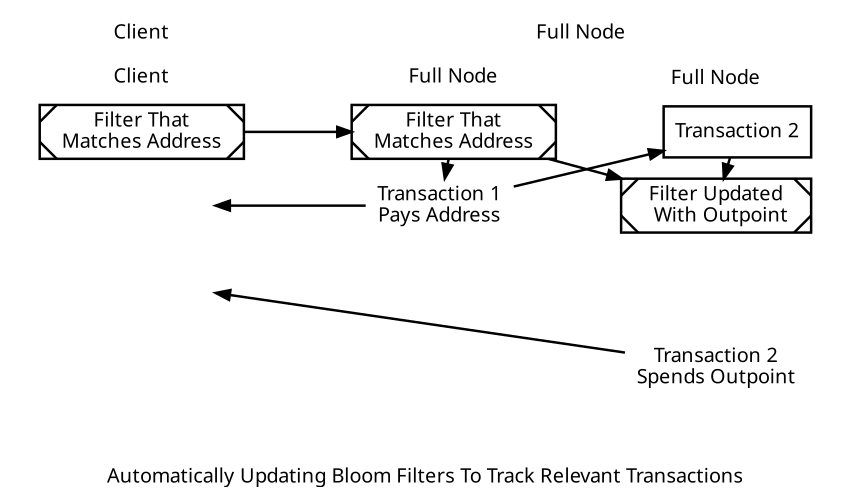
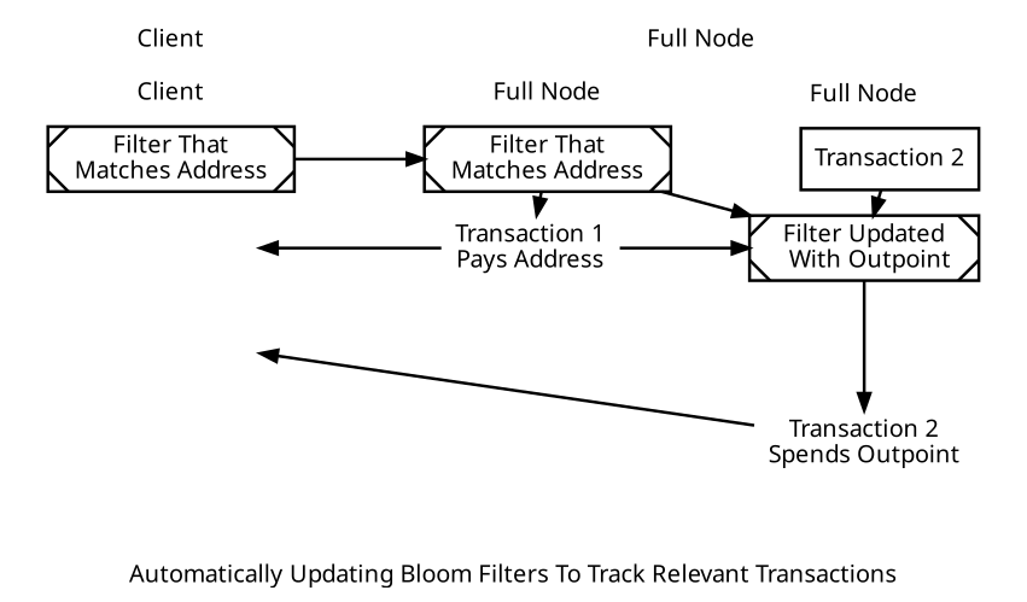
  digraph {
    fontname=Sans
    label="Automatically Updating Bloom Filters To Track Relevant Transactions"
    nodesep=1.05
    penwidth=1.75
    rankdir=TB
    ranksep=0.2
    splines=false
    node [fontname=Sans penwidth=1.75 shape=box]
    edge [fontname=Sans penwidth=1.75]
    n1 [label="Filter That\n\ \ Matches Address\ \ " style=diagonals]
    n2 [label="Transaction 1" style=invis]
    n3 [label="Transaction 2" style=invis]
    n4 [label="Transaction 2"]
    n5 [label="Filter Updated\n\ \ \ \ With Outpoint \ " style=diagonals]
    n6 [label="Transaction 2\nSpends Outpoint" shape=none]
    n7 [label="Filter That\n\ \ Matches Address\ \ " style=diagonals]
    n8 [label="Transaction 1\nPays Address" shape=none]
    subgraph cluster_1 {
      label=Client
      penwidth=0
      subgraph cluster_2 {
        label=Client
        penwidth=0
        n1
        n2
        n3
      }
    }
    subgraph cluster_3 {
      label="Full Node"
      penwidth=0
      subgraph cluster_4 {
        label="Full Node"
        penwidth=0
        n4
        n5
        n6
      }
      subgraph cluster_5 {
        label="Full Node"
        penwidth=0
        n7
        n8
      }
    }
    n1 -> n2 [style=invis]
    n1 -> n7 [constraint=false]
    n2 -> n3 [style=invis]
    n4 -> n5
+   n5 -> n6 [minlen=2]
    n6 -> n3 [constraint=false]
    n7 -> n5 [constraint=false]
    n7 -> n8
    n8 -> n2 [constraint=false]
-   n8 -> n4 [constraint=false]
+   n8 -> n5 [constraint=false]
  }
